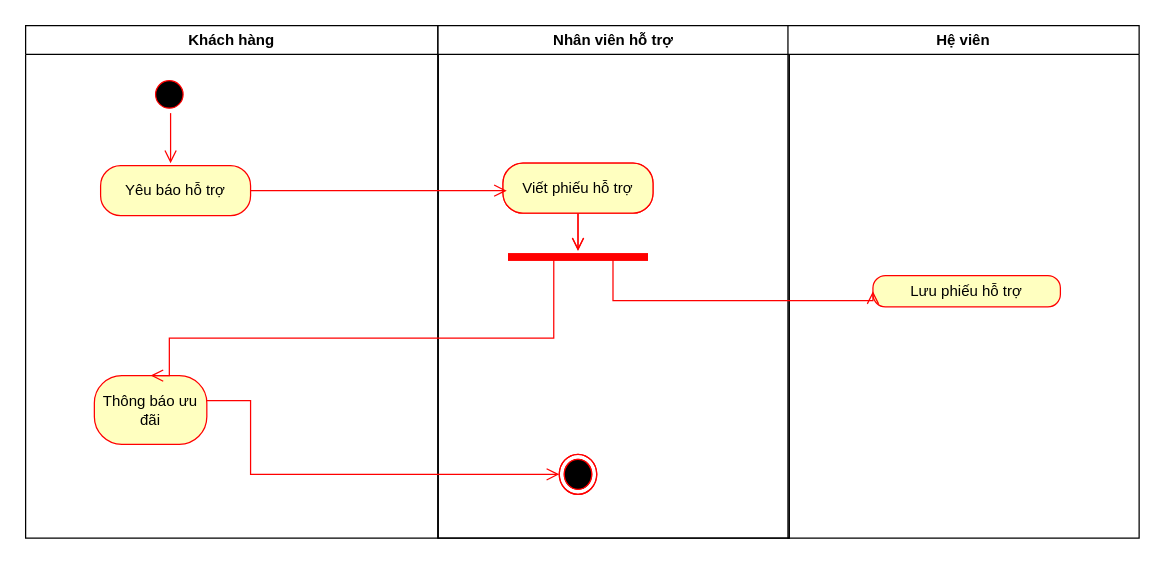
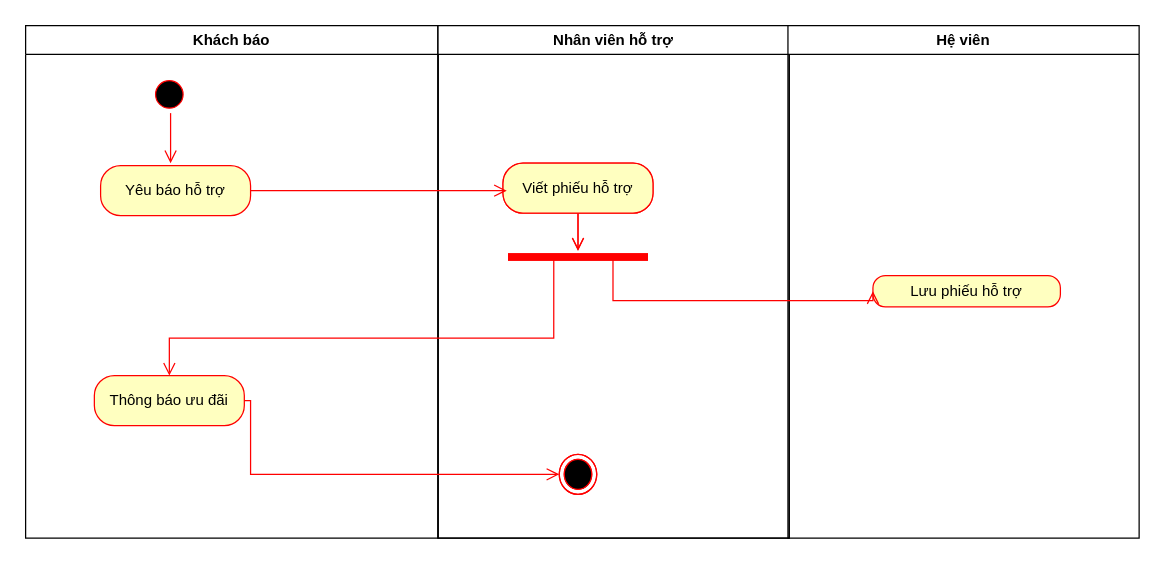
  <mxCell id="0" />
  <mxCell id="1" parent="0" />
- <mxCell id="2" value="Khách hàng" style="swimlane;whiteSpace=wrap" parent="1" vertex="1"><mxGeometry x="20" y="20" width="330" height="410" as="geometry" /></mxCell>
+ <mxCell id="2" value="Khách báo" style="swimlane;whiteSpace=wrap" parent="1" vertex="1"><mxGeometry x="20" y="20" width="330" height="410" as="geometry" /></mxCell>
  <mxCell id="3" value="" style="ellipse;shape=startState;fillColor=#000000;strokeColor=#ff0000;" parent="2" vertex="1"><mxGeometry x="100" y="40" width="30" height="30" as="geometry" /></mxCell>
  <mxCell id="4" value="" style="edgeStyle=elbowEdgeStyle;elbow=horizontal;verticalAlign=bottom;endArrow=open;endSize=8;strokeColor=#FF0000;endFill=1;rounded=0" parent="2" source="3" edge="1"><mxGeometry x="100" y="40" as="geometry"><mxPoint x="115.5" y="110" as="targetPoint" /></mxGeometry></mxCell>
  <mxCell id="5" value="Yêu báo hỗ trợ" style="rounded=1;whiteSpace=wrap;html=1;arcSize=40;fontColor=#000000;fillColor=#ffffc0;strokeColor=#ff0000;" parent="2" vertex="1"><mxGeometry x="60" y="112" width="120" height="40" as="geometry" /></mxCell>
- <mxCell id="6" value="Thông báo ưu đãi" style="rounded=1;whiteSpace=wrap;html=1;arcSize=40;fontColor=#000000;fillColor=#ffffc0;strokeColor=#ff0000;" parent="2" vertex="1"><mxGeometry x="55" y="280" width="90" height="55" as="geometry" /></mxCell>
+ <mxCell id="6" value="Thông báo ưu đãi" style="rounded=1;whiteSpace=wrap;html=1;arcSize=40;fontColor=#000000;fillColor=#ffffc0;strokeColor=#ff0000;" parent="2" vertex="1"><mxGeometry x="55" y="280" width="120" height="40" as="geometry" /></mxCell>
  <mxCell id="7" value="Nhân viên hỗ trợ" style="swimlane;whiteSpace=wrap" parent="1" vertex="1"><mxGeometry x="350" y="20" width="281" height="410" as="geometry" /></mxCell>
  <mxCell id="8" value="Viết phiếu hỗ trợ" style="rounded=1;whiteSpace=wrap;html=1;arcSize=40;fontColor=#000000;fillColor=#ffffc0;strokeColor=#ff0000;" parent="7" vertex="1"><mxGeometry x="52" y="110" width="120" height="40" as="geometry" /></mxCell>
  <mxCell id="9" value="" style="shape=line;html=1;strokeWidth=6;strokeColor=#ff0000;" parent="7" vertex="1"><mxGeometry x="56" y="180" width="112" height="10" as="geometry" /></mxCell>
  <mxCell id="10" value="" style="edgeStyle=orthogonalEdgeStyle;html=1;verticalAlign=bottom;endArrow=open;endSize=8;strokeColor=#ff0000;rounded=0;exitX=0.5;exitY=1;exitDx=0;exitDy=0;" parent="7" source="8" target="9" edge="1"><mxGeometry relative="1" as="geometry"><mxPoint x="95.5" y="492" as="targetPoint" /><Array as="points" /></mxGeometry></mxCell>
  <mxCell id="11" value="" style="ellipse;shape=endState;fillColor=#000000;strokeColor=#ff0000" parent="7" vertex="1"><mxGeometry x="97" y="343" width="30" height="32" as="geometry" /></mxCell>
  <mxCell id="12" value="Nhân viên hỗ trợ" style="swimlane;whiteSpace=wrap" parent="7" vertex="1"><mxGeometry width="281" height="410" as="geometry" /></mxCell>
  <mxCell id="13" value="Viết phiếu hỗ trợ" style="rounded=1;whiteSpace=wrap;html=1;arcSize=40;fontColor=#000000;fillColor=#ffffc0;strokeColor=#ff0000;" parent="12" vertex="1"><mxGeometry x="52" y="110" width="120" height="40" as="geometry" /></mxCell>
  <mxCell id="14" value="" style="shape=line;html=1;strokeWidth=6;strokeColor=#ff0000;" parent="12" vertex="1"><mxGeometry x="56" y="180" width="112" height="10" as="geometry" /></mxCell>
  <mxCell id="15" value="" style="edgeStyle=orthogonalEdgeStyle;html=1;verticalAlign=bottom;endArrow=open;endSize=8;strokeColor=#ff0000;rounded=0;exitX=0.5;exitY=1;exitDx=0;exitDy=0;" parent="12" source="13" target="14" edge="1"><mxGeometry relative="1" as="geometry"><mxPoint x="95.5" y="492" as="targetPoint" /><Array as="points" /></mxGeometry></mxCell>
  <mxCell id="16" value="" style="ellipse;shape=endState;fillColor=#000000;strokeColor=#ff0000" parent="12" vertex="1"><mxGeometry x="97" y="343" width="30" height="32" as="geometry" /></mxCell>
  <mxCell id="17" value="" style="edgeStyle=orthogonalEdgeStyle;html=1;verticalAlign=bottom;endArrow=open;endSize=8;strokeColor=#ff0000;rounded=0;entryX=0;entryY=0.5;entryDx=0;entryDy=0;" parent="1" source="5" edge="1"><mxGeometry relative="1" as="geometry"><mxPoint x="405" y="152" as="targetPoint" /></mxGeometry></mxCell>
  <mxCell id="18" value="Hệ viên" style="swimlane;whiteSpace=wrap" parent="1" vertex="1"><mxGeometry x="630" y="20" width="281" height="410" as="geometry" /></mxCell>
  <mxCell id="19" value="Lưu phiếu hỗ trợ" style="rounded=1;whiteSpace=wrap;html=1;arcSize=40;fontColor=#000000;fillColor=#ffffc0;strokeColor=#ff0000;" parent="18" vertex="1"><mxGeometry x="68" y="200" width="150" height="25" as="geometry" /></mxCell>
  <mxCell id="20" value="" style="edgeStyle=orthogonalEdgeStyle;html=1;verticalAlign=bottom;endArrow=open;endSize=8;strokeColor=#ff0000;rounded=0;entryX=0;entryY=0.5;entryDx=0;entryDy=0;exitX=0.75;exitY=0.5;exitDx=0;exitDy=0;exitPerimeter=0;" parent="1" source="9" target="19" edge="1"><mxGeometry relative="1" as="geometry"><mxPoint x="648" y="150" as="targetPoint" /><mxPoint x="490" y="220" as="sourcePoint" /><Array as="points"><mxPoint x="490" y="240" /></Array></mxGeometry></mxCell>
  <mxCell id="21" value="" style="edgeStyle=orthogonalEdgeStyle;html=1;verticalAlign=bottom;endArrow=open;endSize=8;strokeColor=#ff0000;rounded=0;entryX=0.5;entryY=0;entryDx=0;entryDy=0;exitX=0.327;exitY=0.537;exitDx=0;exitDy=0;exitPerimeter=0;" parent="1" source="9" target="6" edge="1"><mxGeometry relative="1" as="geometry"><mxPoint x="1180" y="190" as="targetPoint" /><mxPoint x="1180" y="160" as="sourcePoint" /><Array as="points"><mxPoint x="443" y="270" /><mxPoint x="135" y="270" /></Array></mxGeometry></mxCell>
  <mxCell id="22" value="" style="edgeStyle=orthogonalEdgeStyle;html=1;verticalAlign=bottom;endArrow=open;endSize=8;strokeColor=#ff0000;rounded=0;entryX=0;entryY=0.5;entryDx=0;entryDy=0;" parent="1" source="6" target="11" edge="1"><mxGeometry relative="1" as="geometry"><mxPoint x="510" y="340" as="targetPoint" /><mxPoint x="195" y="320" as="sourcePoint" /><Array as="points"><mxPoint x="200" y="320" /><mxPoint x="200" y="379" /></Array></mxGeometry></mxCell>
